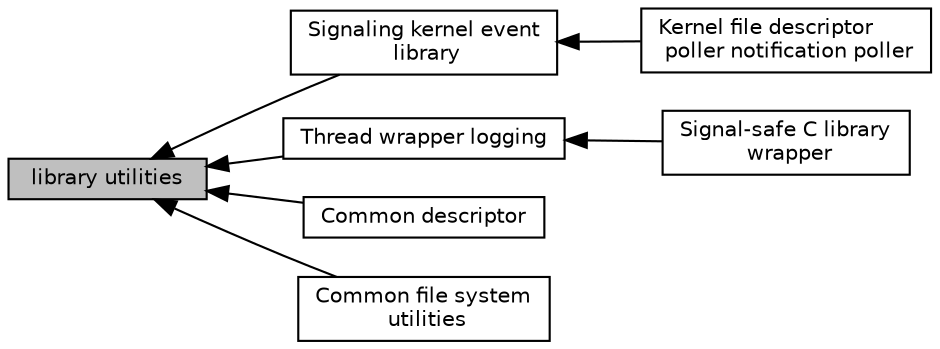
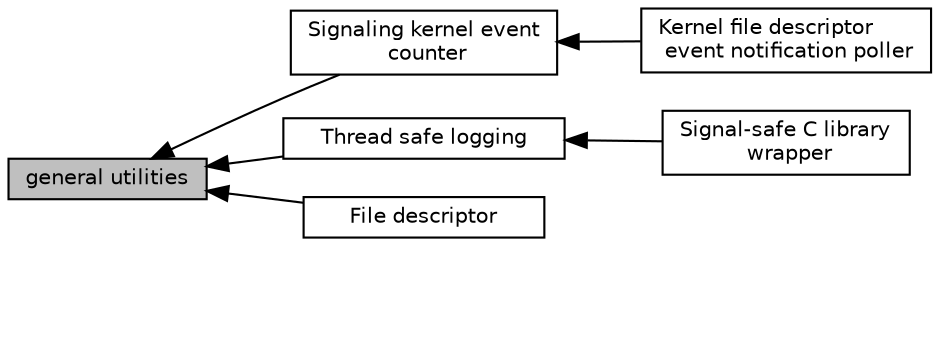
  digraph {
    rankdir=LR
    node [color=black fillcolor=white fontname=Helvetica fontsize=10 shape=box style=filled]
    edge [dir=back fontname=Helvetica fontsize=10 labelfontname=Helvetica labelfontsize=10 shape=plaintext style=solid]
    n1 [height=0.2 label="Signal-safe C library\l wrapper" width=0.4]
-   n2 [height=0.2 label="Signaling kernel event\l library" width=0.4]
-   n3 [height=0.2 label="Kernel file descriptor\l poller notification poller" width=0.4]
-   n4 [fillcolor=grey75 fontcolor=black height=0.2 label="library utilities" width=0.4]
-   n5 [height=0.2 label="Thread wrapper logging" width=0.4]
-   n6 [height=0.2 label="Common descriptor" width=0.4]
-   n7 [height=0.2 label="Common file system\l utilities" width=0.4]
+   n2 [height=0.2 label="Signaling kernel event\l counter" width=0.4]
+   n3 [height=0.2 label="Kernel file descriptor\l event notification poller" width=0.4]
+   n4 [fillcolor=grey75 fontcolor=black height=0.2 label="general utilities" width=0.4]
+   n5 [height=0.2 label="Thread safe logging" width=0.4]
+   n6 [height=0.2 label="File descriptor" width=0.4]
    n2 -> n3
    n4 -> n2
    n4 -> n5
    n4 -> n6
-   n4 -> n7
    n5 -> n1
  }
